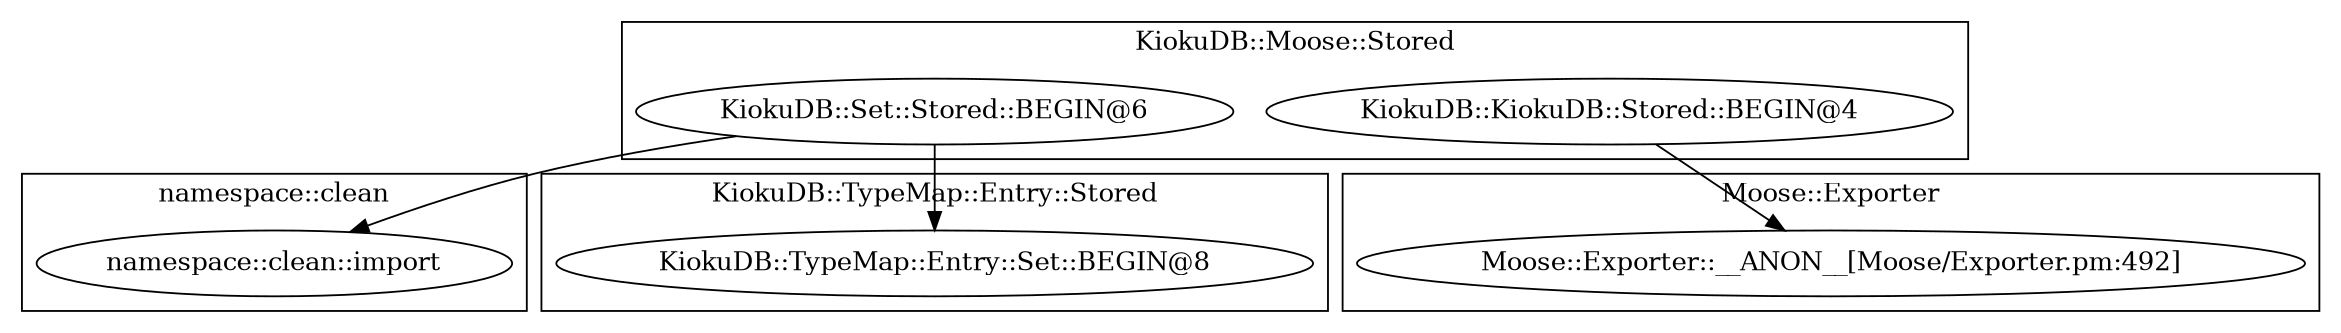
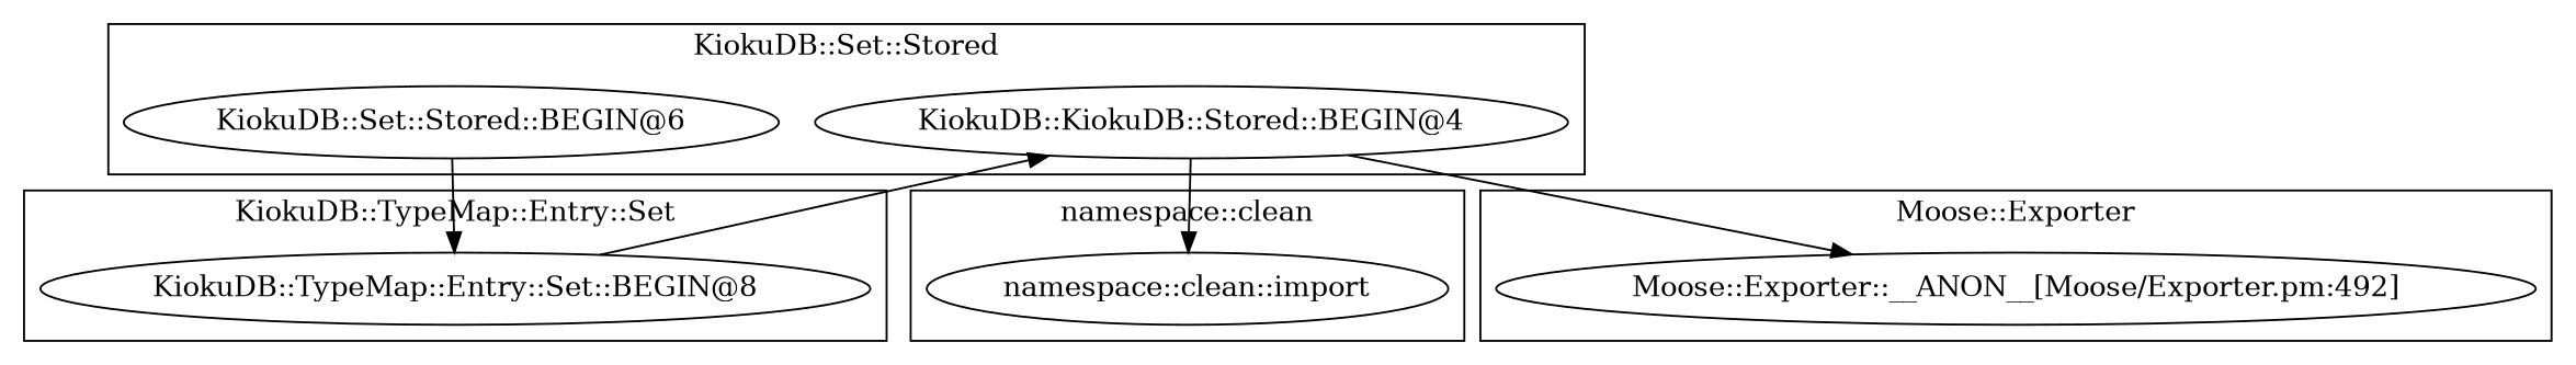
  digraph {
    "namespace::clean::import"
    "KiokuDB::Set::Stored::BEGIN@6"
    n3 [label="KiokuDB::KiokuDB::Stored::BEGIN@4"]
    "KiokuDB::TypeMap::Entry::Set::BEGIN@8"
    "Moose::Exporter::__ANON__[Moose/Exporter.pm:492]"
    subgraph cluster_1 {
      label="namespace::clean"
      "namespace::clean::import"
    }
    subgraph cluster_2 {
-     label="KiokuDB::Moose::Stored"
+     label="KiokuDB::Set::Stored"
      "KiokuDB::Set::Stored::BEGIN@6"
      n3
    }
    subgraph cluster_3 {
-     label="KiokuDB::TypeMap::Entry::Stored"
+     label="KiokuDB::TypeMap::Entry::Set"
      "KiokuDB::TypeMap::Entry::Set::BEGIN@8"
    }
    subgraph cluster_4 {
      label="Moose::Exporter"
      "Moose::Exporter::__ANON__[Moose/Exporter.pm:492]"
    }
-   "KiokuDB::Set::Stored::BEGIN@6" -> "namespace::clean::import"
+   n3 -> "namespace::clean::import"
    "KiokuDB::Set::Stored::BEGIN@6" -> "KiokuDB::TypeMap::Entry::Set::BEGIN@8"
    n3 -> "Moose::Exporter::__ANON__[Moose/Exporter.pm:492]"
+   "KiokuDB::TypeMap::Entry::Set::BEGIN@8" -> n3
  }
